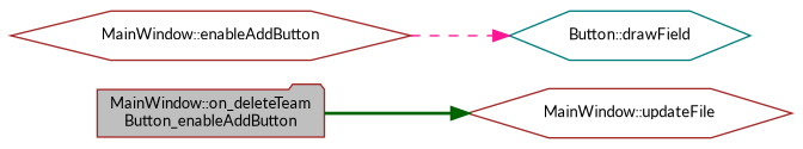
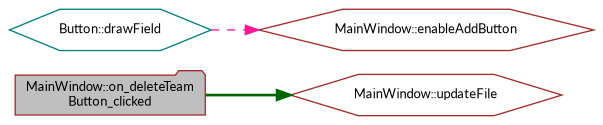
  digraph {
    fontname=Lato
    rankdir=LR
    node [color=brown fillcolor=white fontname=Lato fontsize=10 shape=hexagon style=filled]
    edge [fontname=Lato fontsize=10 labelfontname=Helvetica labelfontsize=10]
-   n1 [fillcolor=grey75 fontcolor=black height=0.2 label="MainWindow::on_deleteTeam\lButton_enableAddButton" shape=folder width=0.4]
+   n1 [fillcolor=grey75 fontcolor=black height=0.2 label="MainWindow::on_deleteTeam\lButton_clicked" shape=folder width=0.4]
    n2 [height=0.2 label="MainWindow::updateFile" width=0.4]
    n3 [color=teal height=0.2 label="Button::drawField" width=0.4]
    n4 [height=0.2 label="MainWindow::enableAddButton" width=0.4]
    n1 -> n2 [color=darkgreen style=bold]
-   n4 -> n3 [color=deeppink style=dashed]
+   n3 -> n4 [color=deeppink style=dashed]
  }
